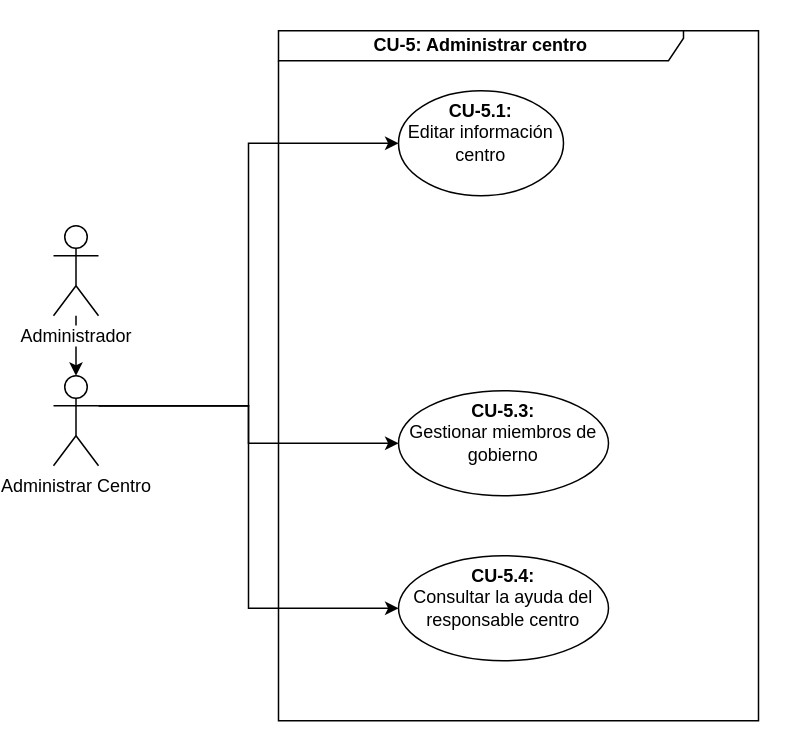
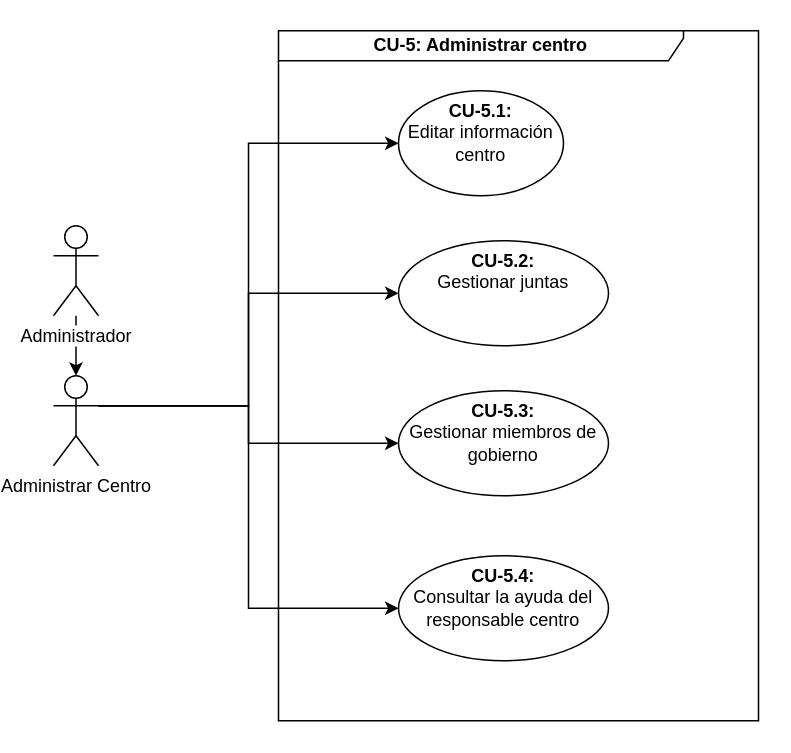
  <mxCell id="0" />
  <mxCell id="1" parent="0" />
+ <mxCell id="2" style="edgeStyle=orthogonalEdgeStyle;rounded=0;orthogonalLoop=1;jettySize=auto;html=1;exitX=1;exitY=0.333;exitDx=0;exitDy=0;exitPerimeter=0;entryX=0;entryY=0.5;entryDx=0;entryDy=0;" parent="1" source="12" target="8" edge="1"><mxGeometry relative="1" as="geometry"><mxPoint x="15" y="145" as="sourcePoint" /></mxGeometry></mxCell>
  <mxCell id="3" style="edgeStyle=orthogonalEdgeStyle;rounded=0;orthogonalLoop=1;jettySize=auto;html=1;exitX=1;exitY=0.333;exitDx=0;exitDy=0;exitPerimeter=0;entryX=0;entryY=0.5;entryDx=0;entryDy=0;" parent="1" source="12" target="7" edge="1"><mxGeometry relative="1" as="geometry"><mxPoint x="15" y="145" as="sourcePoint" /></mxGeometry></mxCell>
  <mxCell id="4" style="edgeStyle=orthogonalEdgeStyle;rounded=0;orthogonalLoop=1;jettySize=auto;html=1;exitX=1;exitY=0.333;exitDx=0;exitDy=0;exitPerimeter=0;entryX=0;entryY=0.5;entryDx=0;entryDy=0;" parent="1" source="12" target="9" edge="1"><mxGeometry relative="1" as="geometry"><mxPoint x="15" y="145" as="sourcePoint" /></mxGeometry></mxCell>
  <mxCell id="5" style="edgeStyle=orthogonalEdgeStyle;rounded=0;orthogonalLoop=1;jettySize=auto;html=1;exitX=1;exitY=0.333;exitDx=0;exitDy=0;exitPerimeter=0;entryX=0;entryY=0.5;entryDx=0;entryDy=0;" parent="1" source="12" target="10" edge="1"><mxGeometry relative="1" as="geometry"><mxPoint x="15" y="145" as="sourcePoint" /></mxGeometry></mxCell>
  <mxCell id="6" value="CU-5: Administrar centro" style="shape=umlFrame;whiteSpace=wrap;html=1;width=270;height=20;fontStyle=1" parent="1" vertex="1"><mxGeometry x="170" y="20" width="320" height="460" as="geometry" /></mxCell>
  <mxCell id="7" value="&lt;b&gt;CU-5.1: &lt;br&gt;&lt;/b&gt;Editar información centro" style="ellipse;whiteSpace=wrap;html=1;verticalAlign=top;" parent="1" vertex="1"><mxGeometry x="250" y="60" width="110" height="70" as="geometry" /></mxCell>
+ <mxCell id="8" value="&lt;b&gt;CU-5.2: &lt;br&gt;&lt;/b&gt;Gestionar juntas" style="ellipse;whiteSpace=wrap;html=1;verticalAlign=top;" parent="1" vertex="1"><mxGeometry x="250" y="160" width="140" height="70" as="geometry" /></mxCell>
  <mxCell id="9" value="&lt;b&gt;CU-5.3: &lt;br&gt;&lt;/b&gt;Gestionar miembros de gobierno" style="ellipse;whiteSpace=wrap;html=1;verticalAlign=top;" parent="1" vertex="1"><mxGeometry x="250" y="260" width="140" height="70" as="geometry" /></mxCell>
  <mxCell id="10" value="&lt;b&gt;CU-5.4: &lt;br&gt;&lt;/b&gt;Consultar la ayuda del responsable centro" style="ellipse;whiteSpace=wrap;html=1;verticalAlign=top;" parent="1" vertex="1"><mxGeometry x="250" y="370" width="140" height="70" as="geometry" /></mxCell>
  <mxCell id="11" value="" style="edgeStyle=orthogonalEdgeStyle;rounded=0;orthogonalLoop=1;jettySize=auto;html=1;" edge="1" parent="1" source="13" target="12"><mxGeometry relative="1" as="geometry" /></mxCell>
  <mxCell id="12" value="&lt;span style=&quot;background-color: rgb(255 , 255 , 255)&quot;&gt;Administrar Centro&lt;/span&gt;" style="shape=umlActor;verticalLabelPosition=bottom;verticalAlign=top;html=1;outlineConnect=0;" vertex="1" parent="1"><mxGeometry x="20" y="250" width="30" height="60" as="geometry" /></mxCell>
  <mxCell id="13" value="&lt;span style=&quot;background-color: rgb(255 , 255 , 255)&quot;&gt;Administrador&lt;/span&gt;" style="shape=umlActor;verticalLabelPosition=bottom;verticalAlign=top;html=1;outlineConnect=0;" vertex="1" parent="1"><mxGeometry x="20" y="150" width="30" height="60" as="geometry" /></mxCell>
